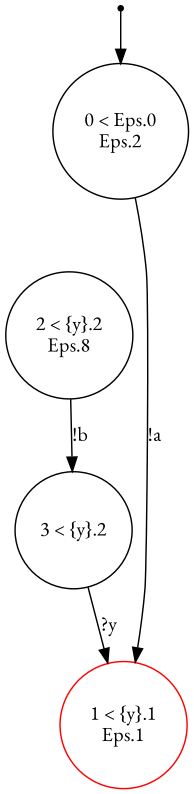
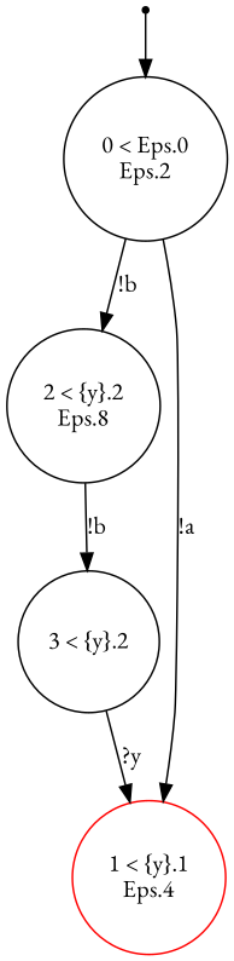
  digraph {
    fontname="EB Garamond"
    node [fontname="EB Garamond" shape=circle]
    edge [fontname="EB Garamond"]
    ENTRY [shape=point]
    n2 [label="0 < Eps.0\nEps.2\n"]
    n3 [label="2 < {y}.2\nEps.8\n"]
-   n4 [color=red label="1 < {y}.1\nEps.1\n"]
+   n4 [color=red label="1 < {y}.1\nEps.4\n"]
    n5 [label="3 < {y}.2\n"]
    ENTRY -> n2
+   n2 -> n3 [label="!b"]
    n2 -> n4 [label="!a"]
    n3 -> n5 [label="!b"]
    n5 -> n4 [label="?y"]
  }
